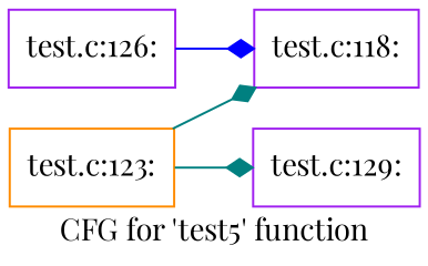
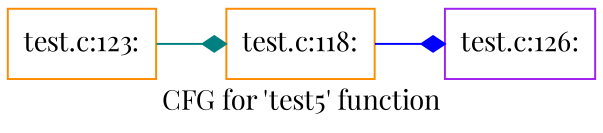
  digraph {
    fontname="Playfair Display"
    label="CFG for 'test5' function"
    rankdir=LR
    node [color=darkorange fontname="Playfair Display" shape=record]
    edge [arrowhead=diamond color=teal fontname="Playfair Display"]
-   n1 [color=purple label="{test.c:118:}"]
+   n1 [label="{test.c:118:}"]
    n2 [color=purple label="{test.c:126:}"]
    n3 [label="{test.c:123:}"]
-   n4 [color=purple label="{test.c:129:}"]
-   n2 -> n1 [color=blue]
+   n1 -> n2 [color=blue]
    n3 -> n1
-   n3 -> n4
  }
